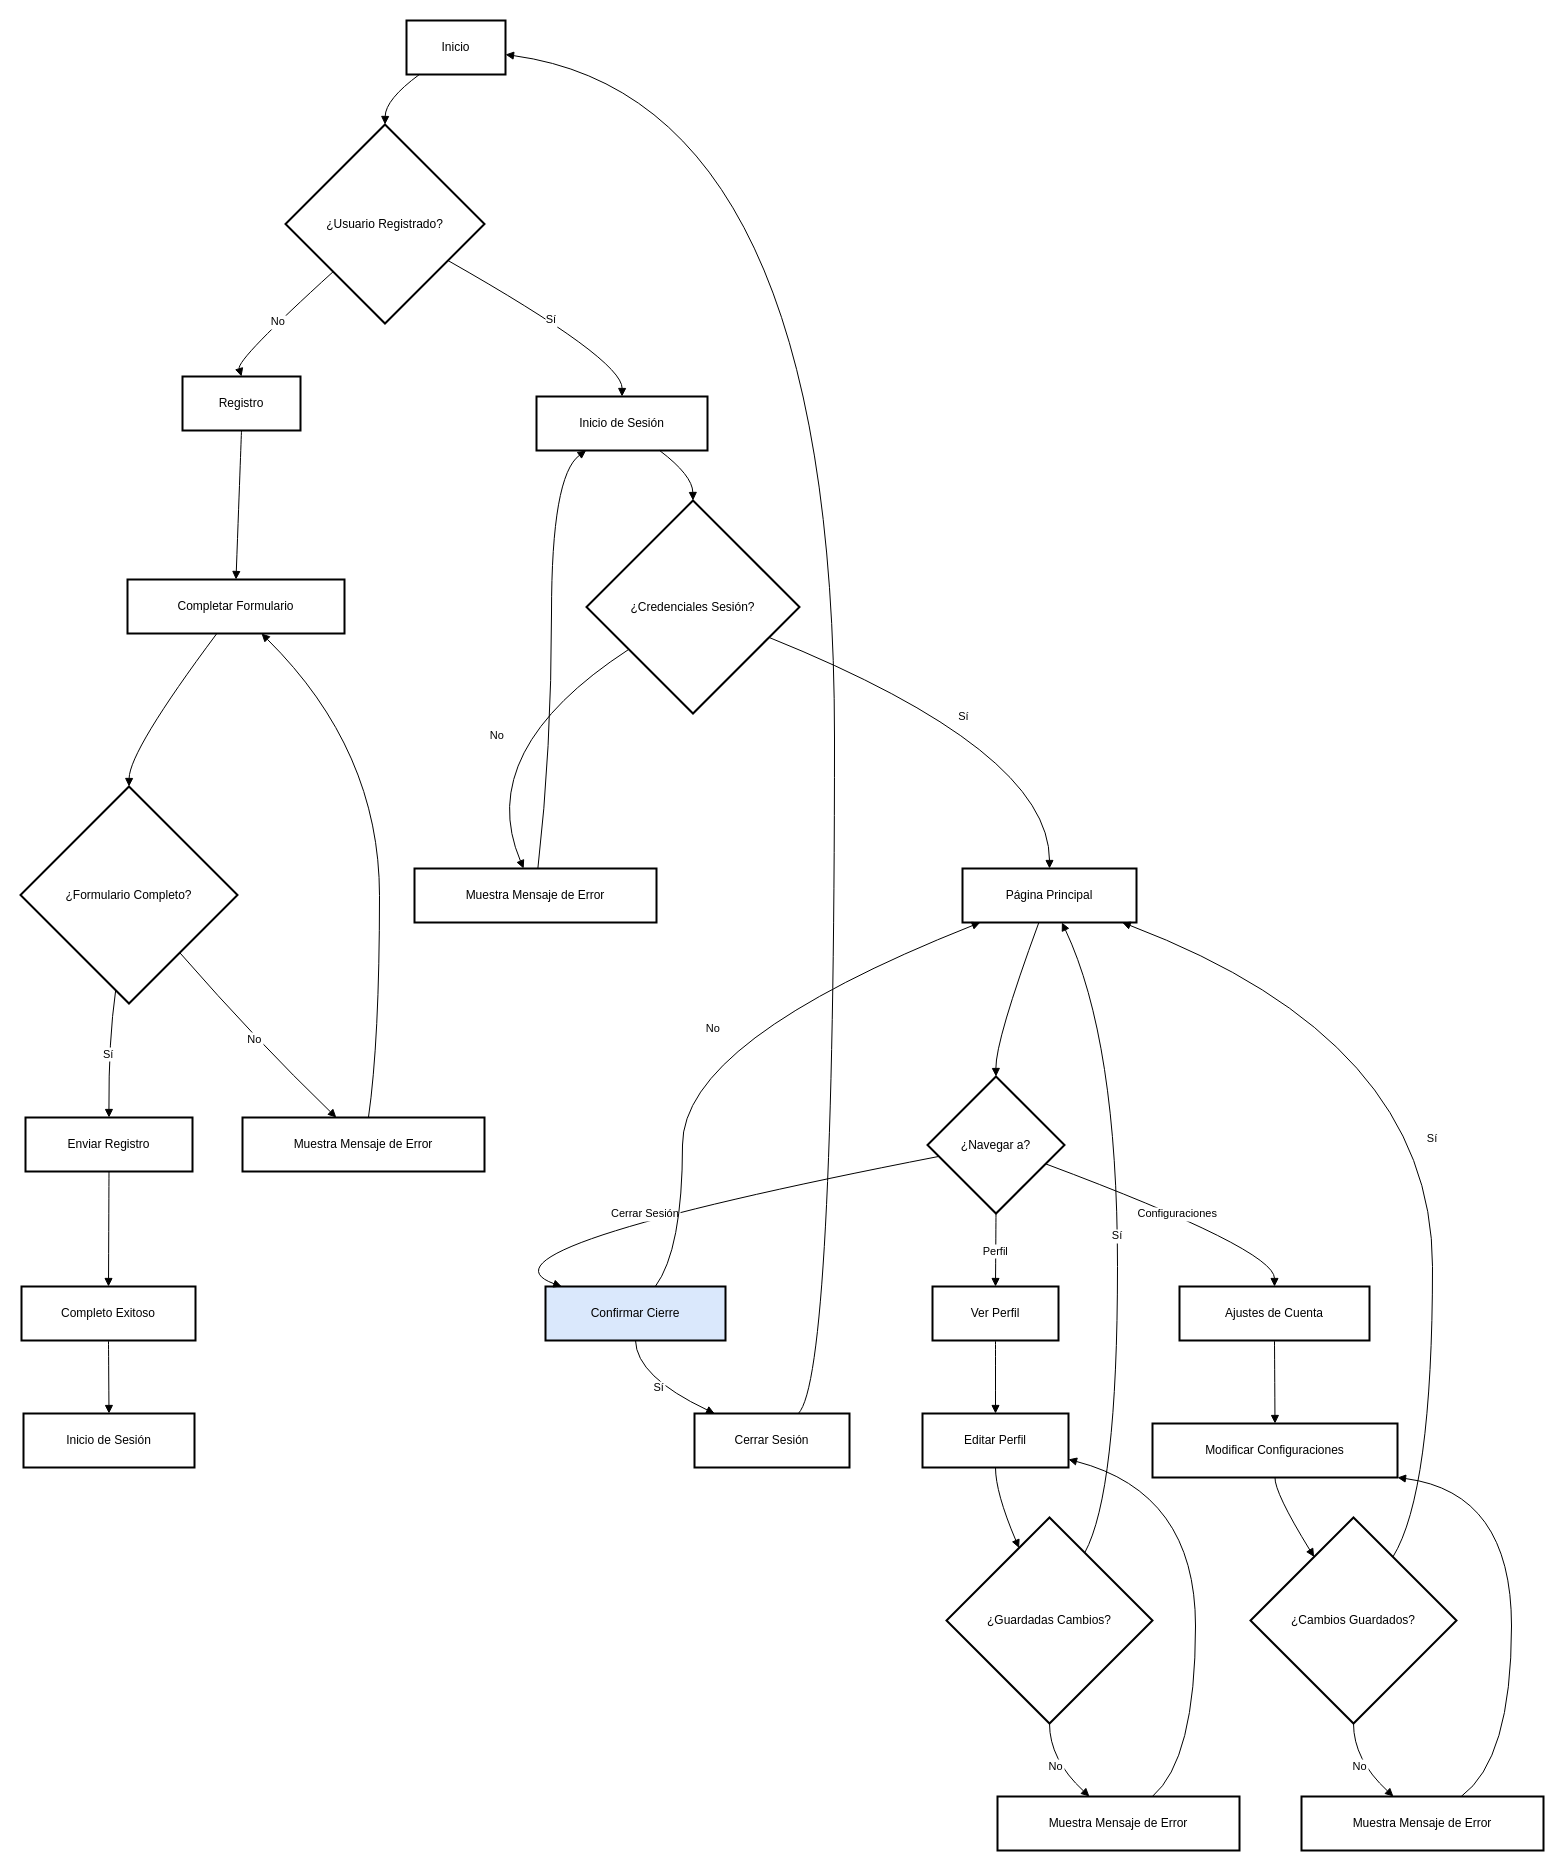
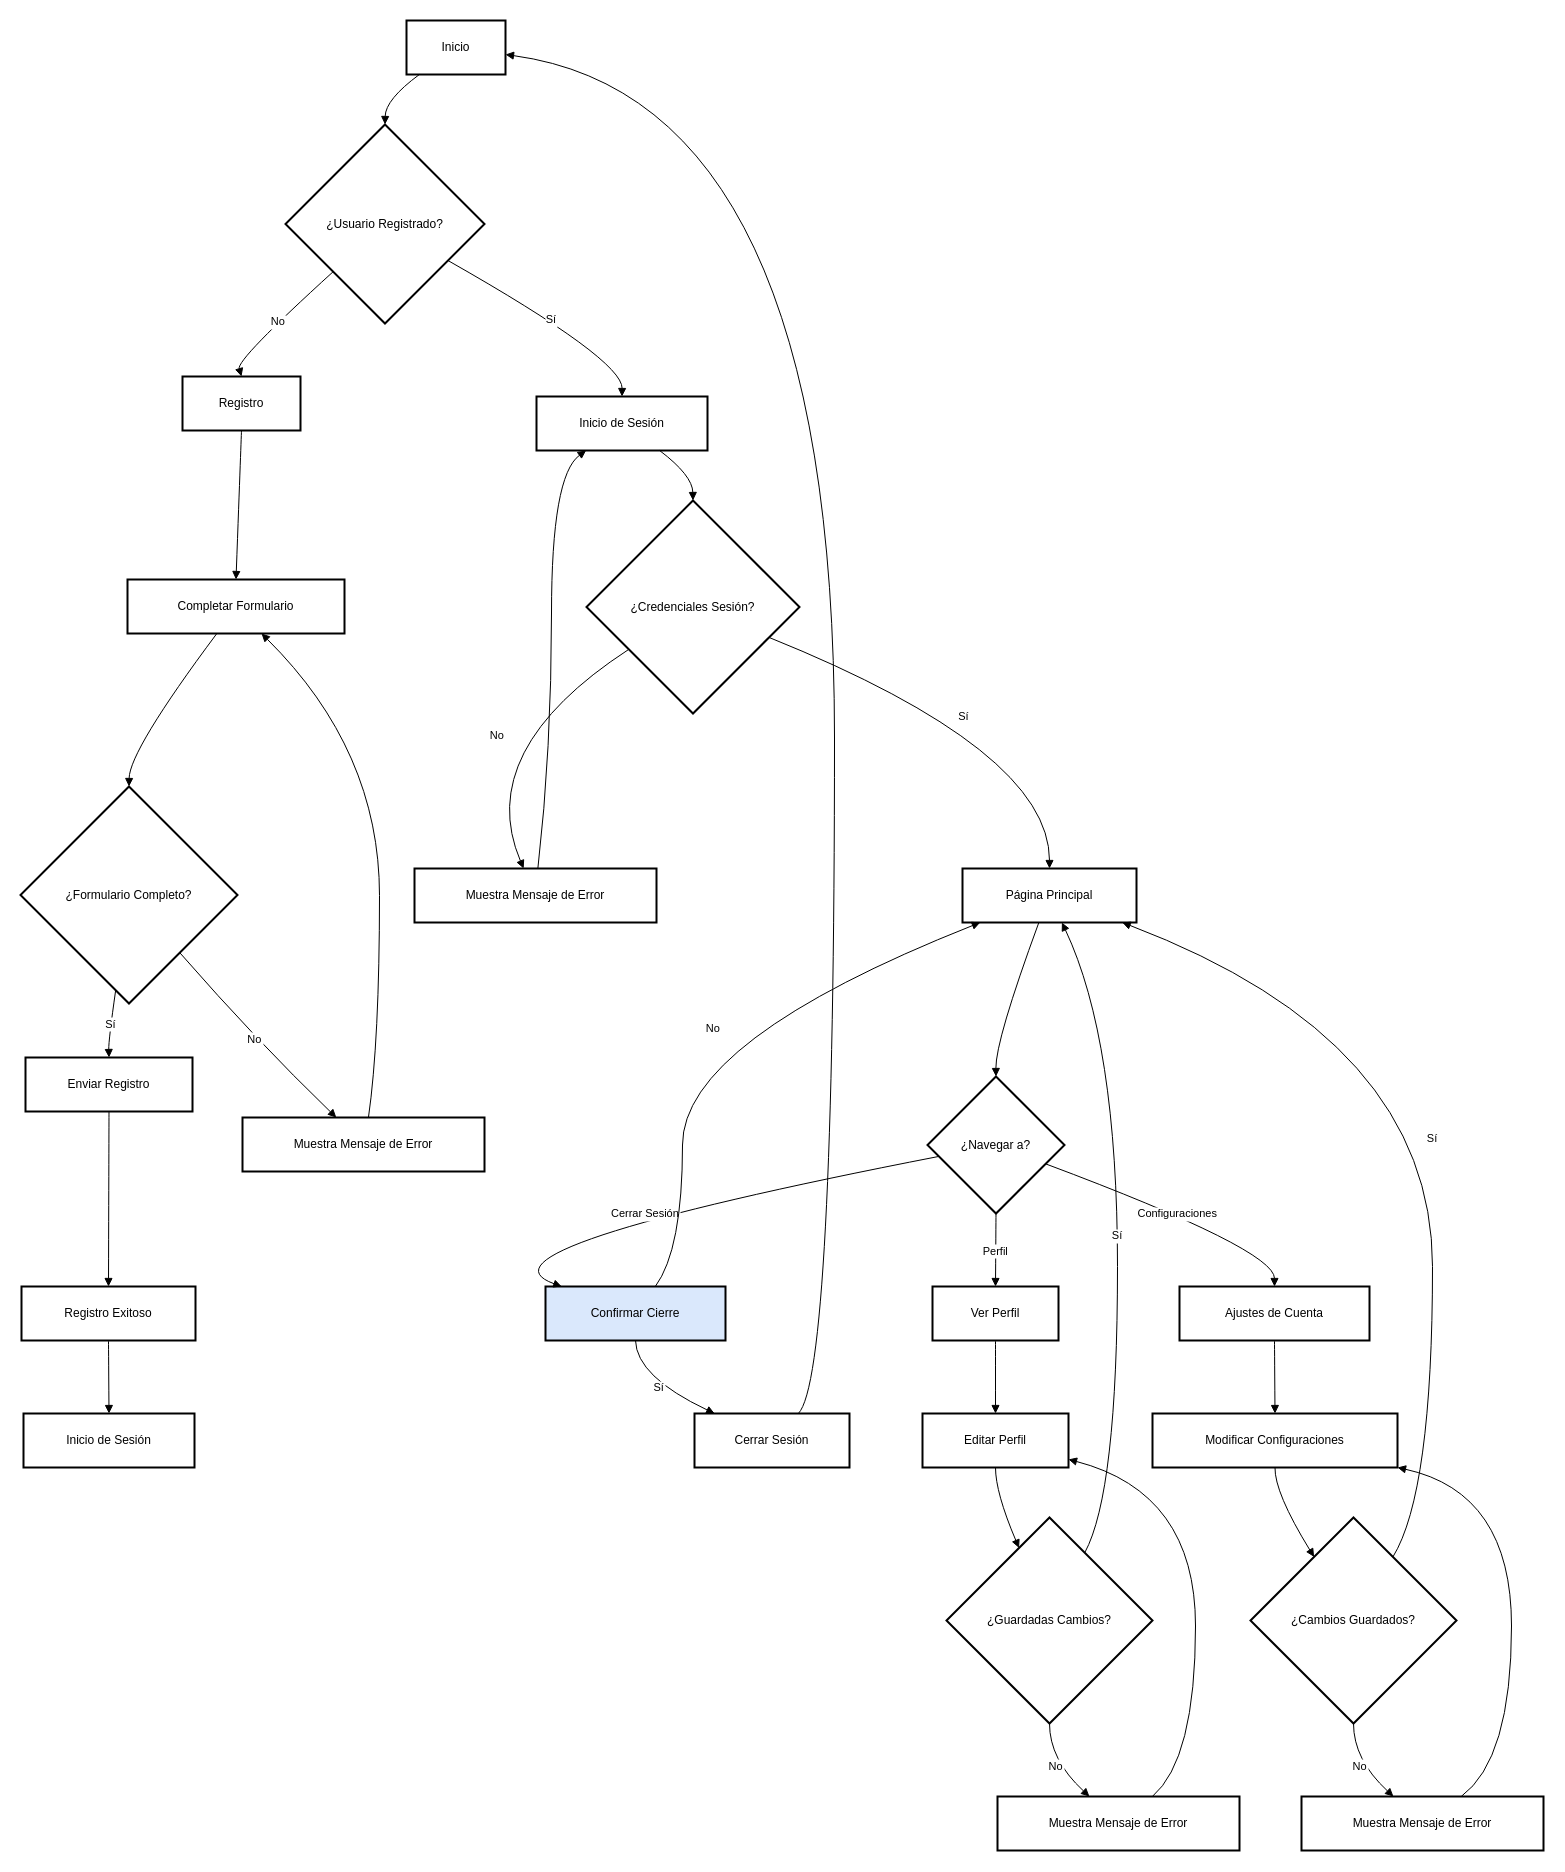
  <mxCell id="0" />
  <mxCell id="1" parent="0" />
  <mxCell id="2" value="Inicio" style="whiteSpace=wrap;strokeWidth=2;" vertex="1" parent="1"><mxGeometry x="406" y="20" width="99" height="54" as="geometry" /></mxCell>
  <mxCell id="3" value="¿Usuario Registrado?" style="rhombus;strokeWidth=2;whiteSpace=wrap;" vertex="1" parent="1"><mxGeometry x="285" y="124" width="199" height="199" as="geometry" /></mxCell>
  <mxCell id="4" value="Inicio de Sesión" style="whiteSpace=wrap;strokeWidth=2;" vertex="1" parent="1"><mxGeometry x="536" y="396" width="171" height="54" as="geometry" /></mxCell>
  <mxCell id="5" value="Registro" style="whiteSpace=wrap;strokeWidth=2;" vertex="1" parent="1"><mxGeometry x="182" y="376" width="118" height="54" as="geometry" /></mxCell>
  <mxCell id="6" value="Completar Formulario" style="whiteSpace=wrap;strokeWidth=2;" vertex="1" parent="1"><mxGeometry x="127" y="579" width="217" height="54" as="geometry" /></mxCell>
  <mxCell id="7" value="¿Formulario Completo?" style="rhombus;strokeWidth=2;whiteSpace=wrap;" vertex="1" parent="1"><mxGeometry x="20" y="786" width="217" height="217" as="geometry" /></mxCell>
- <mxCell id="8" value="Enviar Registro" style="whiteSpace=wrap;strokeWidth=2;" vertex="1" parent="1"><mxGeometry x="25" y="1117" width="167" height="54" as="geometry" /></mxCell>
- <mxCell id="9" value="Completo Exitoso" style="whiteSpace=wrap;strokeWidth=2;" vertex="1" parent="1"><mxGeometry x="21" y="1286" width="174" height="54" as="geometry" /></mxCell>
+ <mxCell id="8" value="Enviar Registro" style="whiteSpace=wrap;strokeWidth=2;" vertex="1" parent="1"><mxGeometry x="25" y="1057" width="167" height="54" as="geometry" /></mxCell>
+ <mxCell id="9" value="Registro Exitoso" style="whiteSpace=wrap;strokeWidth=2;" vertex="1" parent="1"><mxGeometry x="21" y="1286" width="174" height="54" as="geometry" /></mxCell>
  <mxCell id="10" value="Inicio de Sesión" style="whiteSpace=wrap;strokeWidth=2;" vertex="1" parent="1"><mxGeometry x="23" y="1413" width="171" height="54" as="geometry" /></mxCell>
  <mxCell id="11" value="Muestra Mensaje de Error" style="whiteSpace=wrap;strokeWidth=2;" vertex="1" parent="1"><mxGeometry x="242" y="1117" width="242" height="54" as="geometry" /></mxCell>
  <mxCell id="12" value="¿Credenciales Sesión?" style="rhombus;strokeWidth=2;whiteSpace=wrap;" vertex="1" parent="1"><mxGeometry x="586" y="500" width="213" height="213" as="geometry" /></mxCell>
  <mxCell id="13" value="Página Principal" style="whiteSpace=wrap;strokeWidth=2;" vertex="1" parent="1"><mxGeometry x="962" y="868" width="174" height="54" as="geometry" /></mxCell>
  <mxCell id="14" value="Muestra Mensaje de Error" style="whiteSpace=wrap;strokeWidth=2;" vertex="1" parent="1"><mxGeometry x="414" y="868" width="242" height="54" as="geometry" /></mxCell>
  <mxCell id="15" value="¿Navegar a?" style="rhombus;strokeWidth=2;whiteSpace=wrap;" vertex="1" parent="1"><mxGeometry x="927" y="1076" width="137" height="137" as="geometry" /></mxCell>
  <mxCell id="16" value="Ver Perfil" style="whiteSpace=wrap;strokeWidth=2;" vertex="1" parent="1"><mxGeometry x="932" y="1286" width="126" height="54" as="geometry" /></mxCell>
  <mxCell id="17" value="Ajustes de Cuenta" style="whiteSpace=wrap;strokeWidth=2;" vertex="1" parent="1"><mxGeometry x="1179" y="1286" width="190" height="54" as="geometry" /></mxCell>
  <mxCell id="18" value="Confirmar Cierre" style="whiteSpace=wrap;strokeWidth=2;fillColor=#dae8fc;" vertex="1" parent="1"><mxGeometry x="545" y="1286" width="180" height="54" as="geometry" /></mxCell>
  <mxCell id="19" value="Cerrar Sesión" style="whiteSpace=wrap;strokeWidth=2;" vertex="1" parent="1"><mxGeometry x="694" y="1413" width="155" height="54" as="geometry" /></mxCell>
  <mxCell id="20" value="Editar Perfil" style="whiteSpace=wrap;strokeWidth=2;" vertex="1" parent="1"><mxGeometry x="922" y="1413" width="146" height="54" as="geometry" /></mxCell>
  <mxCell id="21" value="¿Guardadas Cambios?" style="rhombus;strokeWidth=2;whiteSpace=wrap;" vertex="1" parent="1"><mxGeometry x="946" y="1517" width="206" height="206" as="geometry" /></mxCell>
  <mxCell id="22" value="Muestra Mensaje de Error" style="whiteSpace=wrap;strokeWidth=2;" vertex="1" parent="1"><mxGeometry x="997" y="1796" width="242" height="54" as="geometry" /></mxCell>
- <mxCell id="23" value="Modificar Configuraciones" style="whiteSpace=wrap;strokeWidth=2;" vertex="1" parent="1"><mxGeometry x="1152" y="1423" width="245" height="54" as="geometry" /></mxCell>
+ <mxCell id="23" value="Modificar Configuraciones" style="whiteSpace=wrap;strokeWidth=2;" vertex="1" parent="1"><mxGeometry x="1152" y="1413" width="245" height="54" as="geometry" /></mxCell>
  <mxCell id="24" value="¿Cambios Guardados?" style="rhombus;strokeWidth=2;whiteSpace=wrap;" vertex="1" parent="1"><mxGeometry x="1250" y="1517" width="206" height="206" as="geometry" /></mxCell>
  <mxCell id="25" value="Muestra Mensaje de Error" style="whiteSpace=wrap;strokeWidth=2;" vertex="1" parent="1"><mxGeometry x="1301" y="1796" width="242" height="54" as="geometry" /></mxCell>
  <mxCell id="26" value="" style="curved=1;startArrow=none;endArrow=block;exitX=0.13;exitY=1;entryX=0.5;entryY=0;" edge="1" parent="1" source="2" target="3"><mxGeometry relative="1" as="geometry"><Array as="points"><mxPoint x="385" y="99" /></Array></mxGeometry></mxCell>
  <mxCell id="27" value="Sí" style="curved=1;startArrow=none;endArrow=block;exitX=1;exitY=0.79;entryX=0.5;entryY=0;" edge="1" parent="1" source="3" target="4"><mxGeometry relative="1" as="geometry"><Array as="points"><mxPoint x="622" y="359" /></Array></mxGeometry></mxCell>
  <mxCell id="28" value="No" style="curved=1;startArrow=none;endArrow=block;exitX=0;exitY=0.96;entryX=0.5;entryY=0;" edge="1" parent="1" source="3" target="5"><mxGeometry relative="1" as="geometry"><Array as="points"><mxPoint x="236" y="359" /></Array></mxGeometry></mxCell>
  <mxCell id="29" value="" style="curved=1;startArrow=none;endArrow=block;exitX=0.5;exitY=1;entryX=0.5;entryY=0.01;" edge="1" parent="1" source="5" target="6"><mxGeometry relative="1" as="geometry"><Array as="points" /></mxGeometry></mxCell>
  <mxCell id="30" value="" style="curved=1;startArrow=none;endArrow=block;exitX=0.41;exitY=1.01;entryX=0.5;entryY=0;" edge="1" parent="1" source="6" target="7"><mxGeometry relative="1" as="geometry"><Array as="points"><mxPoint x="129" y="750" /></Array></mxGeometry></mxCell>
  <mxCell id="31" value="Sí" style="curved=1;startArrow=none;endArrow=block;exitX=0.43;exitY=1;entryX=0.5;entryY=0.01;" edge="1" parent="1" source="7" target="8"><mxGeometry relative="1" as="geometry"><Array as="points"><mxPoint x="108" y="1040" /></Array></mxGeometry></mxCell>
  <mxCell id="32" value="" style="curved=1;startArrow=none;endArrow=block;exitX=0.5;exitY=1.01;entryX=0.5;entryY=0;" edge="1" parent="1" source="8" target="9"><mxGeometry relative="1" as="geometry"><Array as="points" /></mxGeometry></mxCell>
  <mxCell id="33" value="" style="curved=1;startArrow=none;endArrow=block;exitX=0.5;exitY=1;entryX=0.5;entryY=0;" edge="1" parent="1" source="9" target="10"><mxGeometry relative="1" as="geometry"><Array as="points" /></mxGeometry></mxCell>
  <mxCell id="34" value="No" style="curved=1;startArrow=none;endArrow=block;exitX=0.94;exitY=1;entryX=0.39;entryY=0.01;" edge="1" parent="1" source="7" target="11"><mxGeometry relative="1" as="geometry"><Array as="points"><mxPoint x="256" y="1040" /></Array></mxGeometry></mxCell>
  <mxCell id="35" value="" style="curved=1;startArrow=none;endArrow=block;exitX=0.52;exitY=0.01;entryX=0.62;entryY=1.01;" edge="1" parent="1" source="11" target="6"><mxGeometry relative="1" as="geometry"><Array as="points"><mxPoint x="379" y="1040" /><mxPoint x="379" y="750" /></Array></mxGeometry></mxCell>
  <mxCell id="36" value="" style="curved=1;startArrow=none;endArrow=block;exitX=0.72;exitY=1;entryX=0.5;entryY=0;" edge="1" parent="1" source="4" target="12"><mxGeometry relative="1" as="geometry"><Array as="points"><mxPoint x="692" y="475" /></Array></mxGeometry></mxCell>
  <mxCell id="37" value="Sí" style="curved=1;startArrow=none;endArrow=block;exitX=1;exitY=0.7;entryX=0.5;entryY=-0.01;" edge="1" parent="1" source="12" target="13"><mxGeometry relative="1" as="geometry"><Array as="points"><mxPoint x="1049" y="750" /></Array></mxGeometry></mxCell>
  <mxCell id="38" value="No" style="curved=1;startArrow=none;endArrow=block;exitX=0;exitY=0.83;entryX=0.45;entryY=-0.01;" edge="1" parent="1" source="12" target="14"><mxGeometry relative="1" as="geometry"><Array as="points"><mxPoint x="473" y="750" /></Array></mxGeometry></mxCell>
  <mxCell id="39" value="" style="curved=1;startArrow=none;endArrow=block;exitX=0.51;exitY=-0.01;entryX=0.29;entryY=1;" edge="1" parent="1" source="14" target="4"><mxGeometry relative="1" as="geometry"><Array as="points"><mxPoint x="551" y="750" /><mxPoint x="551" y="475" /></Array></mxGeometry></mxCell>
  <mxCell id="40" value="" style="curved=1;startArrow=none;endArrow=block;exitX=0.44;exitY=0.99;entryX=0.5;entryY=0;" edge="1" parent="1" source="13" target="15"><mxGeometry relative="1" as="geometry"><Array as="points"><mxPoint x="995" y="1040" /></Array></mxGeometry></mxCell>
  <mxCell id="41" value="Perfil" style="curved=1;startArrow=none;endArrow=block;exitX=0.5;exitY=1;entryX=0.5;entryY=0;" edge="1" parent="1" source="15" target="16"><mxGeometry relative="1" as="geometry"><Array as="points" /></mxGeometry></mxCell>
  <mxCell id="42" value="Configuraciones" style="curved=1;startArrow=none;endArrow=block;exitX=1;exitY=0.69;entryX=0.5;entryY=0;" edge="1" parent="1" source="15" target="17"><mxGeometry relative="1" as="geometry"><Array as="points"><mxPoint x="1274" y="1249" /></Array></mxGeometry></mxCell>
  <mxCell id="43" value="Cerrar Sesión" style="curved=1;startArrow=none;endArrow=block;exitX=0;exitY=0.6;entryX=0.09;entryY=0;" edge="1" parent="1" source="15" target="18"><mxGeometry relative="1" as="geometry"><Array as="points"><mxPoint x="459" y="1249" /></Array></mxGeometry></mxCell>
  <mxCell id="44" value="Sí" style="curved=1;startArrow=none;endArrow=block;exitX=0.5;exitY=1;entryX=0.13;entryY=0;" edge="1" parent="1" source="18" target="19"><mxGeometry relative="1" as="geometry"><Array as="points"><mxPoint x="636" y="1376" /></Array></mxGeometry></mxCell>
  <mxCell id="45" value="" style="curved=1;startArrow=none;endArrow=block;exitX=0.67;exitY=0;entryX=1;entryY=0.63;" edge="1" parent="1" source="19" target="2"><mxGeometry relative="1" as="geometry"><Array as="points"><mxPoint x="834" y="1376" /><mxPoint x="834" y="99" /></Array></mxGeometry></mxCell>
  <mxCell id="46" value="No" style="curved=1;startArrow=none;endArrow=block;exitX=0.61;exitY=0;entryX=0.11;entryY=0.99;" edge="1" parent="1" source="18" target="13"><mxGeometry relative="1" as="geometry"><Array as="points"><mxPoint x="682" y="1249" /><mxPoint x="682" y="1040" /></Array></mxGeometry></mxCell>
  <mxCell id="47" value="" style="curved=1;startArrow=none;endArrow=block;exitX=0.5;exitY=1;entryX=0.5;entryY=0;" edge="1" parent="1" source="16" target="20"><mxGeometry relative="1" as="geometry"><Array as="points" /></mxGeometry></mxCell>
  <mxCell id="48" value="" style="curved=1;startArrow=none;endArrow=block;exitX=0.5;exitY=1;entryX=0.29;entryY=0;" edge="1" parent="1" source="20" target="21"><mxGeometry relative="1" as="geometry"><Array as="points"><mxPoint x="995" y="1492" /></Array></mxGeometry></mxCell>
  <mxCell id="49" value="Sí" style="curved=1;startArrow=none;endArrow=block;exitX=0.76;exitY=0;entryX=0.57;entryY=0.99;" edge="1" parent="1" source="21" target="13"><mxGeometry relative="1" as="geometry"><Array as="points"><mxPoint x="1117" y="1492" /><mxPoint x="1117" y="1040" /></Array></mxGeometry></mxCell>
  <mxCell id="50" value="No" style="curved=1;startArrow=none;endArrow=block;exitX=0.5;exitY=1;entryX=0.38;entryY=0;" edge="1" parent="1" source="21" target="22"><mxGeometry relative="1" as="geometry"><Array as="points"><mxPoint x="1049" y="1759" /></Array></mxGeometry></mxCell>
  <mxCell id="51" value="" style="curved=1;startArrow=none;endArrow=block;exitX=0.64;exitY=0;entryX=1;entryY=0.85;" edge="1" parent="1" source="22" target="20"><mxGeometry relative="1" as="geometry"><Array as="points"><mxPoint x="1195" y="1759" /><mxPoint x="1195" y="1492" /></Array></mxGeometry></mxCell>
  <mxCell id="52" value="" style="curved=1;startArrow=none;endArrow=block;exitX=0.5;exitY=1;entryX=0.5;entryY=0;" edge="1" parent="1" source="17" target="23"><mxGeometry relative="1" as="geometry"><Array as="points" /></mxGeometry></mxCell>
  <mxCell id="53" value="" style="curved=1;startArrow=none;endArrow=block;exitX=0.5;exitY=1;entryX=0.19;entryY=0;" edge="1" parent="1" source="23" target="24"><mxGeometry relative="1" as="geometry"><Array as="points"><mxPoint x="1274" y="1492" /></Array></mxGeometry></mxCell>
  <mxCell id="54" value="Sí" style="curved=1;startArrow=none;endArrow=block;exitX=0.81;exitY=0;entryX=0.91;entryY=0.99;" edge="1" parent="1" source="24" target="13"><mxGeometry relative="1" as="geometry"><Array as="points"><mxPoint x="1432" y="1492" /><mxPoint x="1432" y="1040" /></Array></mxGeometry></mxCell>
  <mxCell id="55" value="No" style="curved=1;startArrow=none;endArrow=block;exitX=0.5;exitY=1;entryX=0.38;entryY=0;" edge="1" parent="1" source="24" target="25"><mxGeometry relative="1" as="geometry"><Array as="points"><mxPoint x="1353" y="1759" /></Array></mxGeometry></mxCell>
  <mxCell id="56" value="" style="curved=1;startArrow=none;endArrow=block;exitX=0.66;exitY=0;entryX=1;entryY=1;" edge="1" parent="1" source="25" target="23"><mxGeometry relative="1" as="geometry"><Array as="points"><mxPoint x="1511" y="1759" /><mxPoint x="1511" y="1492" /></Array></mxGeometry></mxCell>
